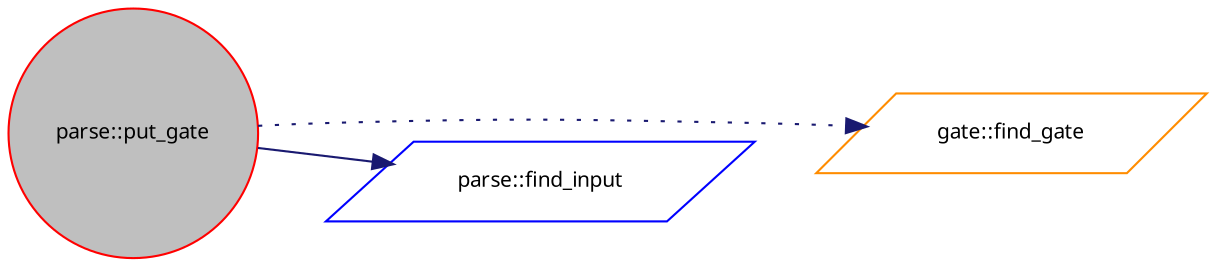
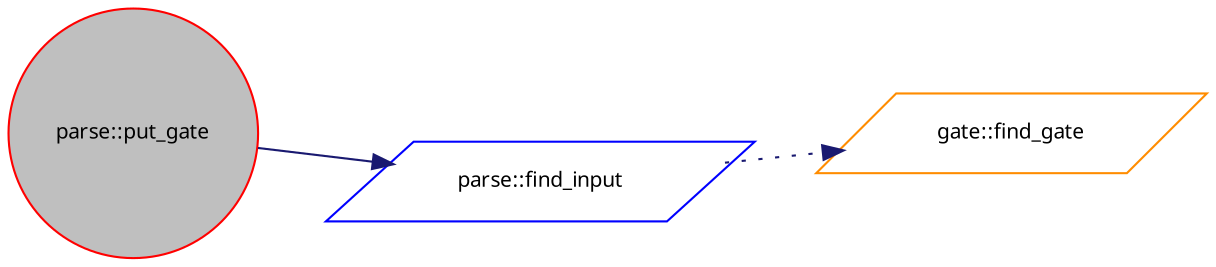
  digraph {
    rankdir=LR
    node [fillcolor=white fontname="FreeSans.ttf" fontsize=10 shape=parallelogram style=filled]
    edge [color=midnightblue fontname="FreeSans.ttf" fontsize=10 labelfontname="FreeSans.ttf" labelfontsize=10]
    n1 [color=red fillcolor=grey75 fontcolor=black height=0.2 label="parse::put_gate" shape=circle width=0.4]
    n2 [color=darkorange height=0.2 label="gate::find_gate" width=0.4]
    n3 [color=blue height=0.2 label="parse::find_input" width=0.4]
-   n1 -> n2 [style=dotted]
+   n3 -> n2 [style=dotted]
    n1 -> n3 [style=solid]
  }
